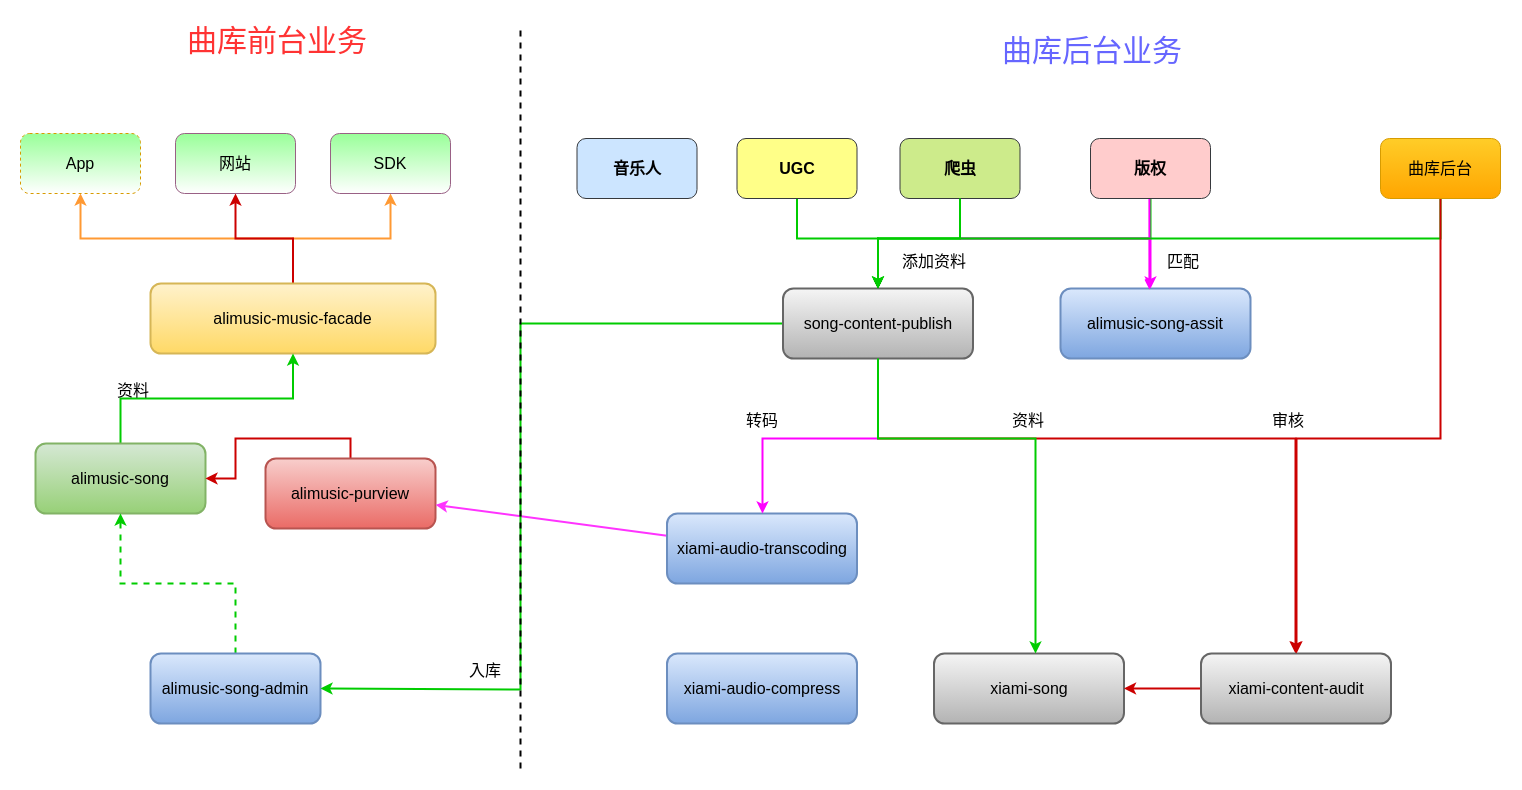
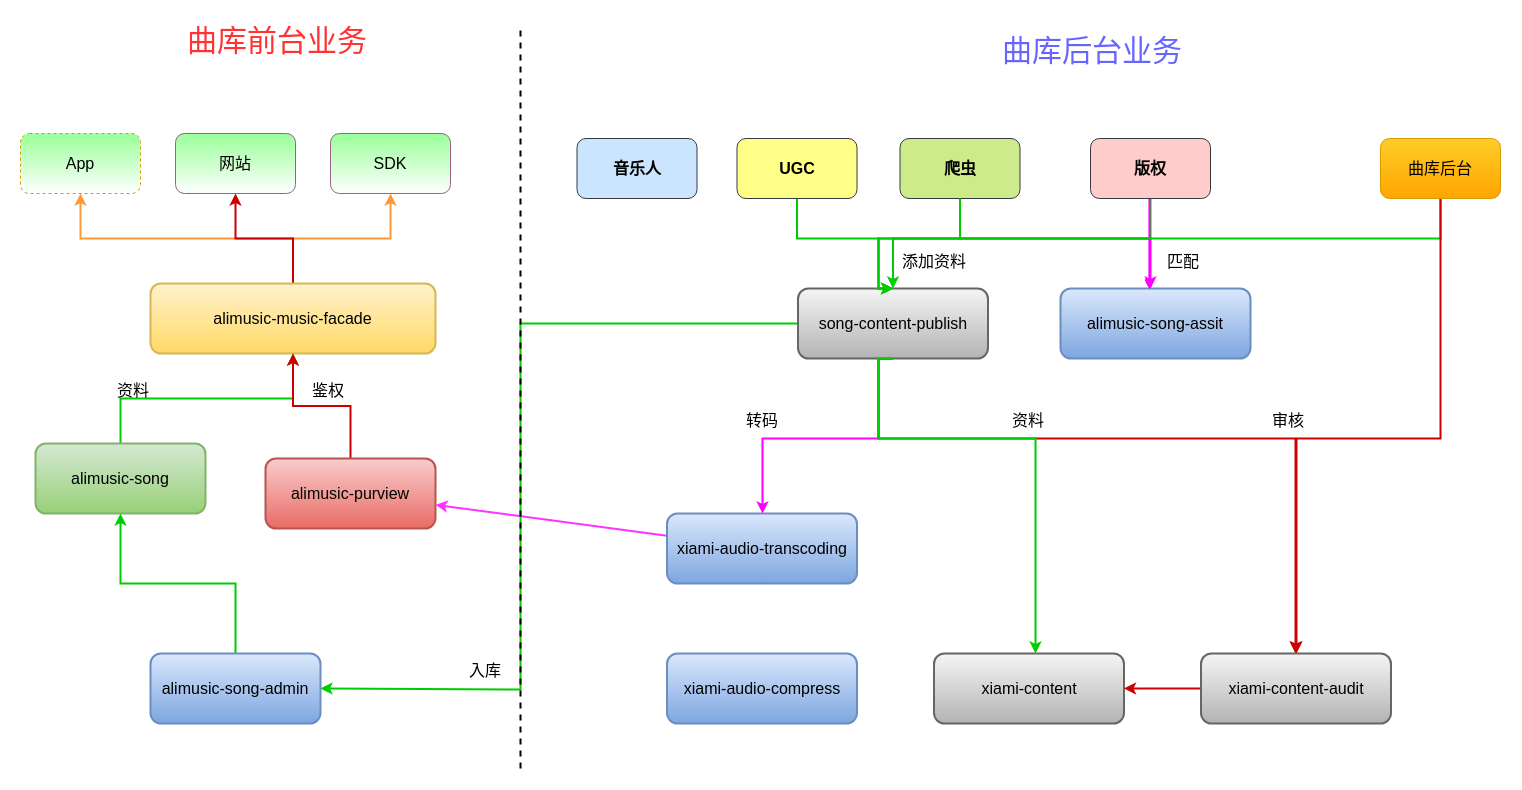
  <mxCell id="0" />
  <mxCell id="1" parent="0" />
  <mxCell id="2" style="edgeStyle=orthogonalEdgeStyle;rounded=0;orthogonalLoop=1;jettySize=auto;html=1;exitX=0.5;exitY=1;exitDx=0;exitDy=0;entryX=0.5;entryY=0;entryDx=0;entryDy=0;startArrow=none;startFill=0;strokeColor=#00CC00;strokeWidth=2;fontSize=16;" parent="1" source="29" target="21" edge="1"><mxGeometry relative="1" as="geometry"><Array as="points"><mxPoint x="1150" y="198" /><mxPoint x="1150" y="238" /><mxPoint x="878" y="238" /></Array></mxGeometry></mxCell>
  <mxCell id="3" style="edgeStyle=orthogonalEdgeStyle;rounded=0;orthogonalLoop=1;jettySize=auto;html=1;exitX=0.5;exitY=0;exitDx=0;exitDy=0;entryX=0.5;entryY=1;entryDx=0;entryDy=0;startArrow=none;startFill=0;strokeColor=#FF9933;strokeWidth=2;fontSize=16;" parent="1" source="6" target="30" edge="1"><mxGeometry relative="1" as="geometry" /></mxCell>
  <mxCell id="4" style="edgeStyle=orthogonalEdgeStyle;rounded=0;orthogonalLoop=1;jettySize=auto;html=1;exitX=0.5;exitY=0;exitDx=0;exitDy=0;startArrow=none;startFill=0;strokeColor=#FF9933;strokeWidth=2;fontSize=16;" parent="1" source="6" target="31" edge="1"><mxGeometry relative="1" as="geometry" /></mxCell>
  <mxCell id="5" style="edgeStyle=orthogonalEdgeStyle;rounded=0;orthogonalLoop=1;jettySize=auto;html=1;exitX=0.5;exitY=0;exitDx=0;exitDy=0;entryX=0.5;entryY=1;entryDx=0;entryDy=0;strokeColor=#CC0000;strokeWidth=2;" edge="1" parent="1" source="6" target="50"><mxGeometry relative="1" as="geometry" /></mxCell>
  <mxCell id="6" value="alimusic-music-facade" style="rounded=1;whiteSpace=wrap;html=1;strokeWidth=2;gradientColor=#ffd966;fillColor=#fff2cc;strokeColor=#d6b656;fontSize=16;" parent="1" vertex="1"><mxGeometry x="150" y="283" width="285" height="70" as="geometry" /></mxCell>
  <mxCell id="7" style="edgeStyle=orthogonalEdgeStyle;rounded=0;orthogonalLoop=1;jettySize=auto;html=1;exitX=0.5;exitY=0;exitDx=0;exitDy=0;entryX=0.5;entryY=1;entryDx=0;entryDy=0;startArrow=none;startFill=0;strokeColor=#00CC00;strokeWidth=2;fontSize=16;" parent="1" source="8" target="6" edge="1"><mxGeometry relative="1" as="geometry" /></mxCell>
  <mxCell id="8" value="alimusic-song" style="rounded=1;whiteSpace=wrap;html=1;strokeWidth=2;gradientColor=#97d077;fillColor=#d5e8d4;strokeColor=#82b366;fontSize=16;" parent="1" vertex="1"><mxGeometry x="35" y="443" width="170" height="70" as="geometry" /></mxCell>
- <mxCell id="9" style="edgeStyle=orthogonalEdgeStyle;rounded=0;orthogonalLoop=1;jettySize=auto;html=1;exitX=0.5;exitY=0;exitDx=0;exitDy=0;startArrow=none;startFill=0;strokeColor=#CC0000;strokeWidth=2;fontSize=16;" parent="1" source="10" target="8" edge="1"><mxGeometry relative="1" as="geometry" /></mxCell>
+ <mxCell id="9" style="edgeStyle=orthogonalEdgeStyle;rounded=0;orthogonalLoop=1;jettySize=auto;html=1;exitX=0.5;exitY=0;exitDx=0;exitDy=0;entryX=0.5;entryY=1;entryDx=0;entryDy=0;startArrow=none;startFill=0;strokeColor=#CC0000;strokeWidth=2;fontSize=16;" parent="1" source="10" target="6" edge="1"><mxGeometry relative="1" as="geometry" /></mxCell>
  <mxCell id="10" value="alimusic-purview" style="rounded=1;whiteSpace=wrap;html=1;strokeWidth=2;gradientColor=#ea6b66;fillColor=#f8cecc;strokeColor=#b85450;fontSize=16;" parent="1" vertex="1"><mxGeometry x="265" y="458" width="170" height="70" as="geometry" /></mxCell>
- <mxCell id="11" style="edgeStyle=orthogonalEdgeStyle;rounded=0;orthogonalLoop=1;jettySize=auto;html=1;exitX=0.5;exitY=0;exitDx=0;exitDy=0;entryX=0.5;entryY=1;entryDx=0;entryDy=0;startArrow=none;startFill=0;strokeColor=#00CC00;strokeWidth=2;fontSize=16;dashed=1;" parent="1" source="12" target="8" edge="1"><mxGeometry relative="1" as="geometry" /></mxCell>
+ <mxCell id="11" style="edgeStyle=orthogonalEdgeStyle;rounded=0;orthogonalLoop=1;jettySize=auto;html=1;exitX=0.5;exitY=0;exitDx=0;exitDy=0;entryX=0.5;entryY=1;entryDx=0;entryDy=0;startArrow=none;startFill=0;strokeColor=#00CC00;strokeWidth=2;fontSize=16;" parent="1" source="12" target="8" edge="1"><mxGeometry relative="1" as="geometry" /></mxCell>
  <mxCell id="12" value="alimusic-song-admin" style="rounded=1;whiteSpace=wrap;html=1;strokeWidth=2;gradientColor=#7ea6e0;fillColor=#dae8fc;strokeColor=#6c8ebf;fontSize=16;" parent="1" vertex="1"><mxGeometry x="150" y="653" width="170" height="70" as="geometry" /></mxCell>
  <mxCell id="13" value="alimusic-song-assit" style="rounded=1;whiteSpace=wrap;html=1;strokeWidth=2;gradientColor=#7ea6e0;fillColor=#dae8fc;strokeColor=#6c8ebf;fontSize=16;" parent="1" vertex="1"><mxGeometry x="1060" y="288" width="190" height="70" as="geometry" /></mxCell>
  <mxCell id="14" value="" style="edgeStyle=none;rounded=0;orthogonalLoop=1;jettySize=auto;html=1;fontSize=16;strokeColor=#FF33FF;strokeWidth=2;" parent="1" source="15" target="10" edge="1"><mxGeometry relative="1" as="geometry" /></mxCell>
  <mxCell id="15" value="xiami-audio-transcoding" style="rounded=1;whiteSpace=wrap;html=1;strokeWidth=2;gradientColor=#7ea6e0;fillColor=#dae8fc;strokeColor=#6c8ebf;fontSize=16;" parent="1" vertex="1"><mxGeometry x="666.5" y="513" width="190" height="70" as="geometry" /></mxCell>
  <mxCell id="16" value="xiami-audio-compress" style="rounded=1;whiteSpace=wrap;html=1;strokeWidth=2;gradientColor=#7ea6e0;fillColor=#dae8fc;strokeColor=#6c8ebf;fontSize=16;" parent="1" vertex="1"><mxGeometry x="666.5" y="653" width="190" height="70" as="geometry" /></mxCell>
- <mxCell id="17" value="xiami-song" style="rounded=1;whiteSpace=wrap;html=1;strokeWidth=2;gradientColor=#b3b3b3;fillColor=#f5f5f5;strokeColor=#666666;fontSize=16;" parent="1" vertex="1"><mxGeometry x="933.5" y="653" width="190" height="70" as="geometry" /></mxCell>
+ <mxCell id="17" value="xiami-content" style="rounded=1;whiteSpace=wrap;html=1;strokeWidth=2;gradientColor=#b3b3b3;fillColor=#f5f5f5;strokeColor=#666666;fontSize=16;" parent="1" vertex="1"><mxGeometry x="933.5" y="653" width="190" height="70" as="geometry" /></mxCell>
  <mxCell id="18" style="edgeStyle=orthogonalEdgeStyle;rounded=0;orthogonalLoop=1;jettySize=auto;html=1;entryX=1;entryY=0.5;entryDx=0;entryDy=0;fontSize=16;strokeColor=#00CC00;strokeWidth=2;" parent="1" source="21" target="12" edge="1"><mxGeometry relative="1" as="geometry"><Array as="points"><mxPoint x="520" y="323" /><mxPoint x="520" y="689" /></Array></mxGeometry></mxCell>
  <mxCell id="19" style="edgeStyle=orthogonalEdgeStyle;rounded=0;orthogonalLoop=1;jettySize=auto;html=1;exitX=0.5;exitY=1;exitDx=0;exitDy=0;startArrow=none;startFill=0;strokeColor=#CC0000;fontSize=16;strokeWidth=2;" parent="1" source="21" target="33" edge="1"><mxGeometry relative="1" as="geometry"><Array as="points"><mxPoint x="878" y="438" /><mxPoint x="1295" y="438" /></Array></mxGeometry></mxCell>
  <mxCell id="20" style="edgeStyle=orthogonalEdgeStyle;rounded=0;orthogonalLoop=1;jettySize=auto;html=1;exitX=0.5;exitY=1;exitDx=0;exitDy=0;startArrow=none;startFill=0;strokeColor=#FF00FF;fontSize=16;strokeWidth=2;" parent="1" source="21" target="15" edge="1"><mxGeometry relative="1" as="geometry"><Array as="points"><mxPoint x="878" y="438" /><mxPoint x="762" y="438" /></Array></mxGeometry></mxCell>
- <mxCell id="21" value="song-content-publish" style="rounded=1;whiteSpace=wrap;html=1;strokeWidth=2;gradientColor=#b3b3b3;fillColor=#f5f5f5;strokeColor=#666666;fontSize=16;" parent="1" vertex="1"><mxGeometry x="782.5" y="288" width="190" height="70" as="geometry" /></mxCell>
+ <mxCell id="21" value="song-content-publish" style="rounded=1;whiteSpace=wrap;html=1;strokeWidth=2;gradientColor=#b3b3b3;fillColor=#f5f5f5;strokeColor=#666666;fontSize=16;" parent="1" vertex="1"><mxGeometry x="797.5" y="288" width="190" height="70" as="geometry" /></mxCell>
  <mxCell id="22" value="音乐人" style="rounded=1;whiteSpace=wrap;html=1;fillColor=#cce5ff;strokeColor=#36393d;fontSize=16;fontStyle=1" parent="1" vertex="1"><mxGeometry x="576.5" y="138" width="120" height="60" as="geometry" /></mxCell>
  <mxCell id="23" style="edgeStyle=orthogonalEdgeStyle;rounded=0;orthogonalLoop=1;jettySize=auto;html=1;exitX=0.5;exitY=1;exitDx=0;exitDy=0;entryX=0.5;entryY=0;entryDx=0;entryDy=0;startArrow=none;startFill=0;fontSize=16;strokeColor=#00CC00;strokeWidth=2;" parent="1" source="24" target="21" edge="1"><mxGeometry relative="1" as="geometry"><Array as="points"><mxPoint x="797" y="238" /><mxPoint x="878" y="238" /></Array></mxGeometry></mxCell>
  <mxCell id="24" value="UGC" style="rounded=1;whiteSpace=wrap;html=1;fillColor=#ffff88;strokeColor=#36393d;fontSize=16;fontStyle=1" parent="1" vertex="1"><mxGeometry x="736.5" y="138" width="120" height="60" as="geometry" /></mxCell>
  <mxCell id="25" style="edgeStyle=orthogonalEdgeStyle;rounded=0;orthogonalLoop=1;jettySize=auto;html=1;exitX=0.5;exitY=1;exitDx=0;exitDy=0;entryX=0.5;entryY=0;entryDx=0;entryDy=0;startArrow=none;startFill=0;fontSize=16;" parent="1" source="27" target="21" edge="1"><mxGeometry relative="1" as="geometry"><Array as="points"><mxPoint x="960" y="238" /><mxPoint x="878" y="238" /></Array></mxGeometry></mxCell>
  <mxCell id="26" style="edgeStyle=orthogonalEdgeStyle;rounded=0;orthogonalLoop=1;jettySize=auto;html=1;exitX=0.5;exitY=1;exitDx=0;exitDy=0;startArrow=none;startFill=0;strokeColor=#FF00FF;strokeWidth=2;fontSize=16;" parent="1" source="27" edge="1"><mxGeometry relative="1" as="geometry"><mxPoint x="1150" y="288" as="targetPoint" /><Array as="points"><mxPoint x="960" y="238" /><mxPoint x="1150" y="238" /></Array></mxGeometry></mxCell>
  <mxCell id="27" value="爬虫" style="rounded=1;whiteSpace=wrap;html=1;fillColor=#cdeb8b;strokeColor=#36393d;fontSize=16;fontStyle=1" parent="1" vertex="1"><mxGeometry x="899.5" y="138" width="120" height="60" as="geometry" /></mxCell>
  <mxCell id="28" style="edgeStyle=orthogonalEdgeStyle;rounded=0;orthogonalLoop=1;jettySize=auto;html=1;exitX=0.5;exitY=1;exitDx=0;exitDy=0;entryX=0.468;entryY=0.014;entryDx=0;entryDy=0;entryPerimeter=0;startArrow=none;startFill=0;strokeColor=#FF00FF;strokeWidth=2;fontSize=16;endArrow=open;" parent="1" source="29" target="13" edge="1"><mxGeometry relative="1" as="geometry"><Array as="points"><mxPoint x="1149" y="198" /></Array></mxGeometry></mxCell>
  <mxCell id="29" value="版权" style="rounded=1;whiteSpace=wrap;html=1;fillColor=#ffcccc;strokeColor=#36393d;fontSize=16;fontStyle=1" parent="1" vertex="1"><mxGeometry x="1090" y="138" width="120" height="60" as="geometry" /></mxCell>
  <mxCell id="30" value="&lt;font style=&quot;font-size: 16px;&quot;&gt;App&lt;/font&gt;" style="rounded=1;whiteSpace=wrap;html=1;fillColor=#99FF99;strokeColor=#d79b00;fontSize=16;gradientColor=#ffffff;dashed=1;" parent="1" vertex="1"><mxGeometry x="20" y="133" width="120" height="60" as="geometry" /></mxCell>
  <mxCell id="31" value="SDK" style="rounded=1;whiteSpace=wrap;html=1;fillColor=#99FF99;strokeColor=#996185;fontSize=16;gradientColor=#FFFFFF;gradientDirection=south;" parent="1" vertex="1"><mxGeometry x="330" y="133" width="120" height="60" as="geometry" /></mxCell>
  <mxCell id="32" value="" style="edgeStyle=orthogonalEdgeStyle;rounded=0;orthogonalLoop=1;jettySize=auto;html=1;startArrow=none;startFill=0;strokeColor=#CC0000;strokeWidth=2;fontSize=16;fontColor=#FFFFFF;" parent="1" source="33" target="17" edge="1"><mxGeometry relative="1" as="geometry" /></mxCell>
  <mxCell id="33" value="xiami-content-audit" style="rounded=1;whiteSpace=wrap;html=1;strokeWidth=2;gradientColor=#b3b3b3;fillColor=#f5f5f5;strokeColor=#666666;fontSize=16;" parent="1" vertex="1"><mxGeometry x="1200.5" y="653" width="190" height="70" as="geometry" /></mxCell>
  <mxCell id="34" style="edgeStyle=orthogonalEdgeStyle;rounded=0;orthogonalLoop=1;jettySize=auto;html=1;entryX=0.5;entryY=0;entryDx=0;entryDy=0;startArrow=none;startFill=0;strokeColor=#00CC00;fontSize=16;strokeWidth=2;endArrow=open;" parent="1" source="36" target="21" edge="1"><mxGeometry relative="1" as="geometry"><Array as="points"><mxPoint x="1440" y="238" /><mxPoint x="878" y="238" /></Array></mxGeometry></mxCell>
  <mxCell id="35" style="edgeStyle=orthogonalEdgeStyle;rounded=0;orthogonalLoop=1;jettySize=auto;html=1;exitX=0.5;exitY=1;exitDx=0;exitDy=0;strokeColor=#CC0000;strokeWidth=2;" edge="1" parent="1" source="36" target="33"><mxGeometry relative="1" as="geometry"><Array as="points"><mxPoint x="1440" y="438" /><mxPoint x="1296" y="438" /></Array></mxGeometry></mxCell>
  <mxCell id="36" value="曲库后台" style="rounded=1;whiteSpace=wrap;html=1;fillColor=#ffcd28;strokeColor=#d79b00;gradientColor=#ffa500;fontSize=16;fontColor=#000000;" parent="1" vertex="1"><mxGeometry x="1380" y="138" width="120" height="60" as="geometry" /></mxCell>
  <mxCell id="37" style="edgeStyle=orthogonalEdgeStyle;rounded=0;orthogonalLoop=1;jettySize=auto;html=1;exitX=0.5;exitY=1;exitDx=0;exitDy=0;startArrow=none;startFill=0;strokeColor=#00CC00;fontSize=16;strokeWidth=2;" parent="1" source="21" target="17" edge="1"><mxGeometry relative="1" as="geometry"><Array as="points"><mxPoint x="878" y="438" /><mxPoint x="1035" y="438" /></Array></mxGeometry></mxCell>
  <mxCell id="38" style="edgeStyle=orthogonalEdgeStyle;rounded=0;orthogonalLoop=1;jettySize=auto;html=1;exitX=0.5;exitY=1;exitDx=0;exitDy=0;entryX=0.5;entryY=0;entryDx=0;entryDy=0;startArrow=none;startFill=0;strokeColor=#00CC00;strokeWidth=2;fontSize=16;" parent="1" source="27" target="21" edge="1"><mxGeometry relative="1" as="geometry"><Array as="points"><mxPoint x="960" y="238" /><mxPoint x="878" y="238" /></Array></mxGeometry></mxCell>
  <mxCell id="39" value="审核" style="text;html=1;resizable=0;points=[];autosize=1;align=left;verticalAlign=top;spacingTop=-4;fontSize=16;strokeWidth=3;" parent="1" vertex="1"><mxGeometry x="1270" y="408" width="50" height="20" as="geometry" /></mxCell>
  <mxCell id="40" value="匹配" style="text;html=1;resizable=0;points=[];autosize=1;align=left;verticalAlign=top;spacingTop=-4;fontSize=16;" parent="1" vertex="1"><mxGeometry x="1165" y="249" width="50" height="20" as="geometry" /></mxCell>
  <mxCell id="41" value="添加资料" style="text;html=1;resizable=0;points=[];autosize=1;align=left;verticalAlign=top;spacingTop=-4;fontSize=16;" parent="1" vertex="1"><mxGeometry x="899.5" y="249" width="80" height="20" as="geometry" /></mxCell>
  <mxCell id="42" value="入库" style="text;html=1;resizable=0;points=[];autosize=1;align=left;verticalAlign=top;spacingTop=-4;fontSize=16;" parent="1" vertex="1"><mxGeometry x="467" y="658" width="50" height="20" as="geometry" /></mxCell>
  <mxCell id="43" value="资料" style="text;html=1;resizable=0;points=[];autosize=1;align=left;verticalAlign=top;spacingTop=-4;fontSize=16;strokeWidth=3;" parent="1" vertex="1"><mxGeometry x="1010" y="408" width="50" height="20" as="geometry" /></mxCell>
  <mxCell id="44" value="转码" style="text;html=1;resizable=0;points=[];autosize=1;align=left;verticalAlign=top;spacingTop=-4;fontSize=16;strokeWidth=3;" parent="1" vertex="1"><mxGeometry x="743.5" y="408" width="50" height="20" as="geometry" /></mxCell>
  <mxCell id="45" value="" style="endArrow=none;dashed=1;html=1;strokeColor=#000000;strokeWidth=2;fontSize=16;fontColor=#000000;" parent="1" edge="1"><mxGeometry width="50" height="50" relative="1" as="geometry"><mxPoint x="520" y="768" as="sourcePoint" /><mxPoint x="520" y="28" as="targetPoint" /></mxGeometry></mxCell>
  <mxCell id="46" value="曲库前台业务" style="text;html=1;resizable=0;points=[];autosize=1;align=left;verticalAlign=top;spacingTop=-4;fontSize=30;fontColor=#FF3333;" parent="1" vertex="1"><mxGeometry x="185" y="20" width="110" height="20" as="geometry" /></mxCell>
  <mxCell id="47" value="曲库后台业务" style="text;html=1;resizable=0;points=[];autosize=1;align=left;verticalAlign=top;spacingTop=-4;fontSize=30;fontColor=#6666FF;" parent="1" vertex="1"><mxGeometry x="1000" y="30" width="200" height="40" as="geometry" /></mxCell>
  <mxCell id="48" value="资料" style="text;html=1;resizable=0;points=[];autosize=1;align=left;verticalAlign=top;spacingTop=-4;fontSize=16;strokeWidth=3;" vertex="1" parent="1"><mxGeometry x="115" y="378" width="50" height="20" as="geometry" /></mxCell>
+ <mxCell id="49" value="鉴权" style="text;html=1;resizable=0;points=[];autosize=1;align=left;verticalAlign=top;spacingTop=-4;fontSize=16;strokeWidth=3;" vertex="1" parent="1"><mxGeometry x="310" y="378" width="50" height="20" as="geometry" /></mxCell>
  <mxCell id="50" value="网站" style="rounded=1;whiteSpace=wrap;html=1;fillColor=#99FF99;strokeColor=#996185;fontSize=16;gradientColor=#ffffff;" vertex="1" parent="1"><mxGeometry x="175" y="133" width="120" height="60" as="geometry" /></mxCell>
